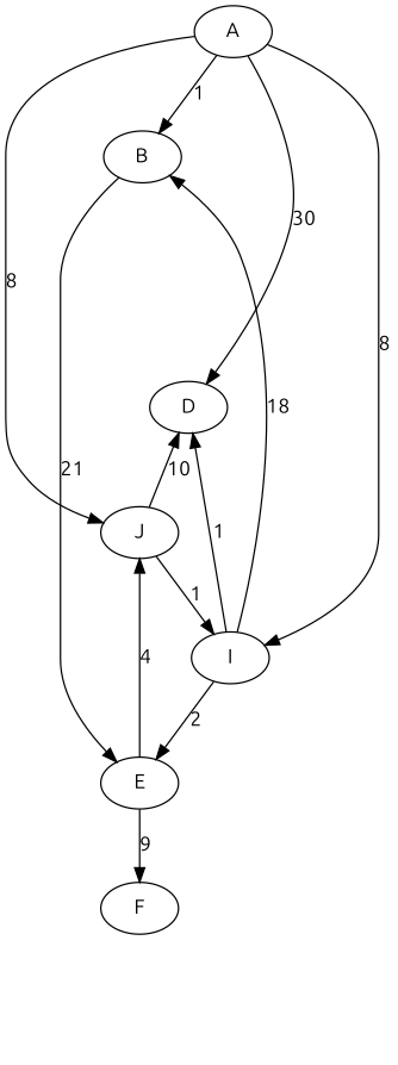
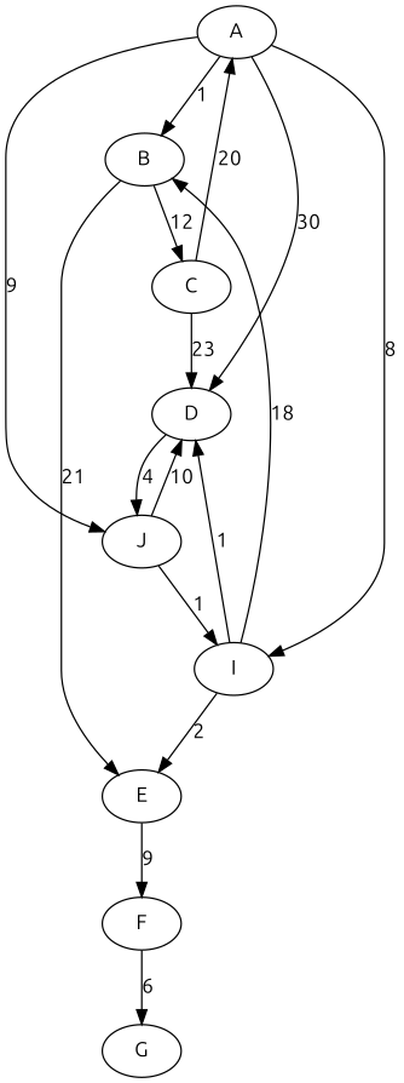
  digraph {
    fontname=Ubuntu
    node [fontname=Ubuntu]
    edge [fontname=Ubuntu]
    A
    B
    D
    I
    J
+   C
    E
    F
+   G
    A -> B [label=1]
    A -> D [label=30]
    A -> I [label=8]
-   A -> J [label=8]
+   A -> J [label=9]
+   B -> C [label=12]
    B -> E [label=21]
-   E -> J [label=4]
+   D -> J [label=4]
    I -> B [label=18]
    I -> D [label=1]
    I -> E [label=2]
    J -> D [label=10]
    J -> I [label=1]
+   C -> A [label=20]
+   C -> D [label=23]
    E -> F [label=9]
+   F -> G [label=6]
  }
